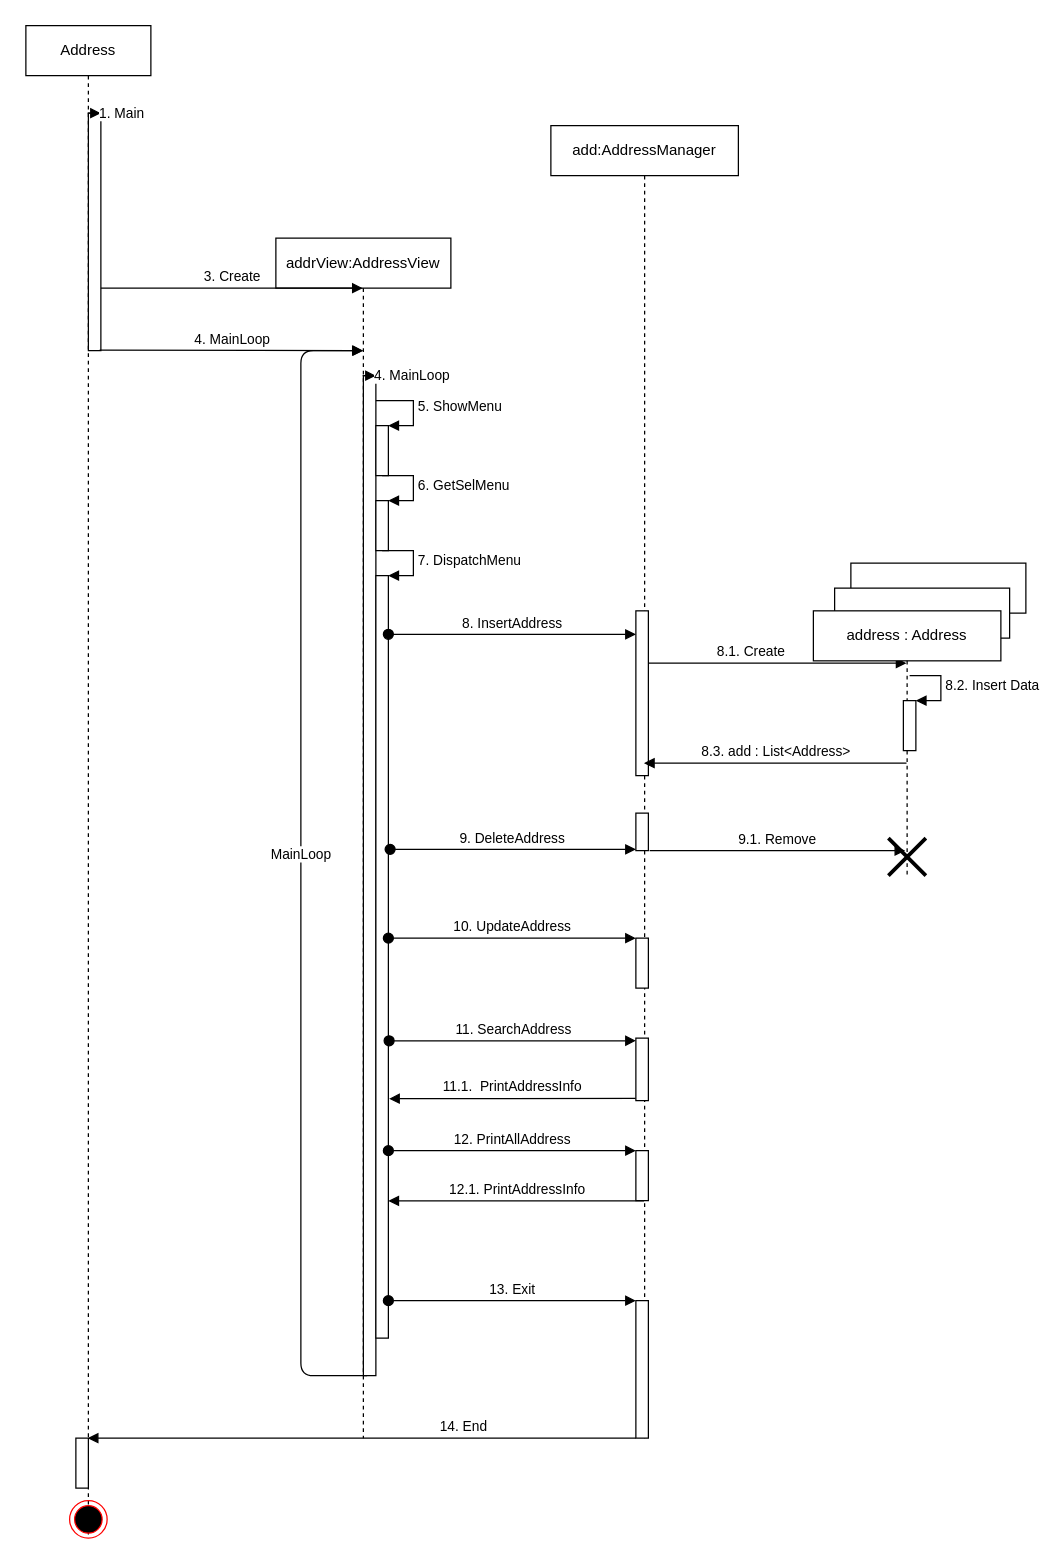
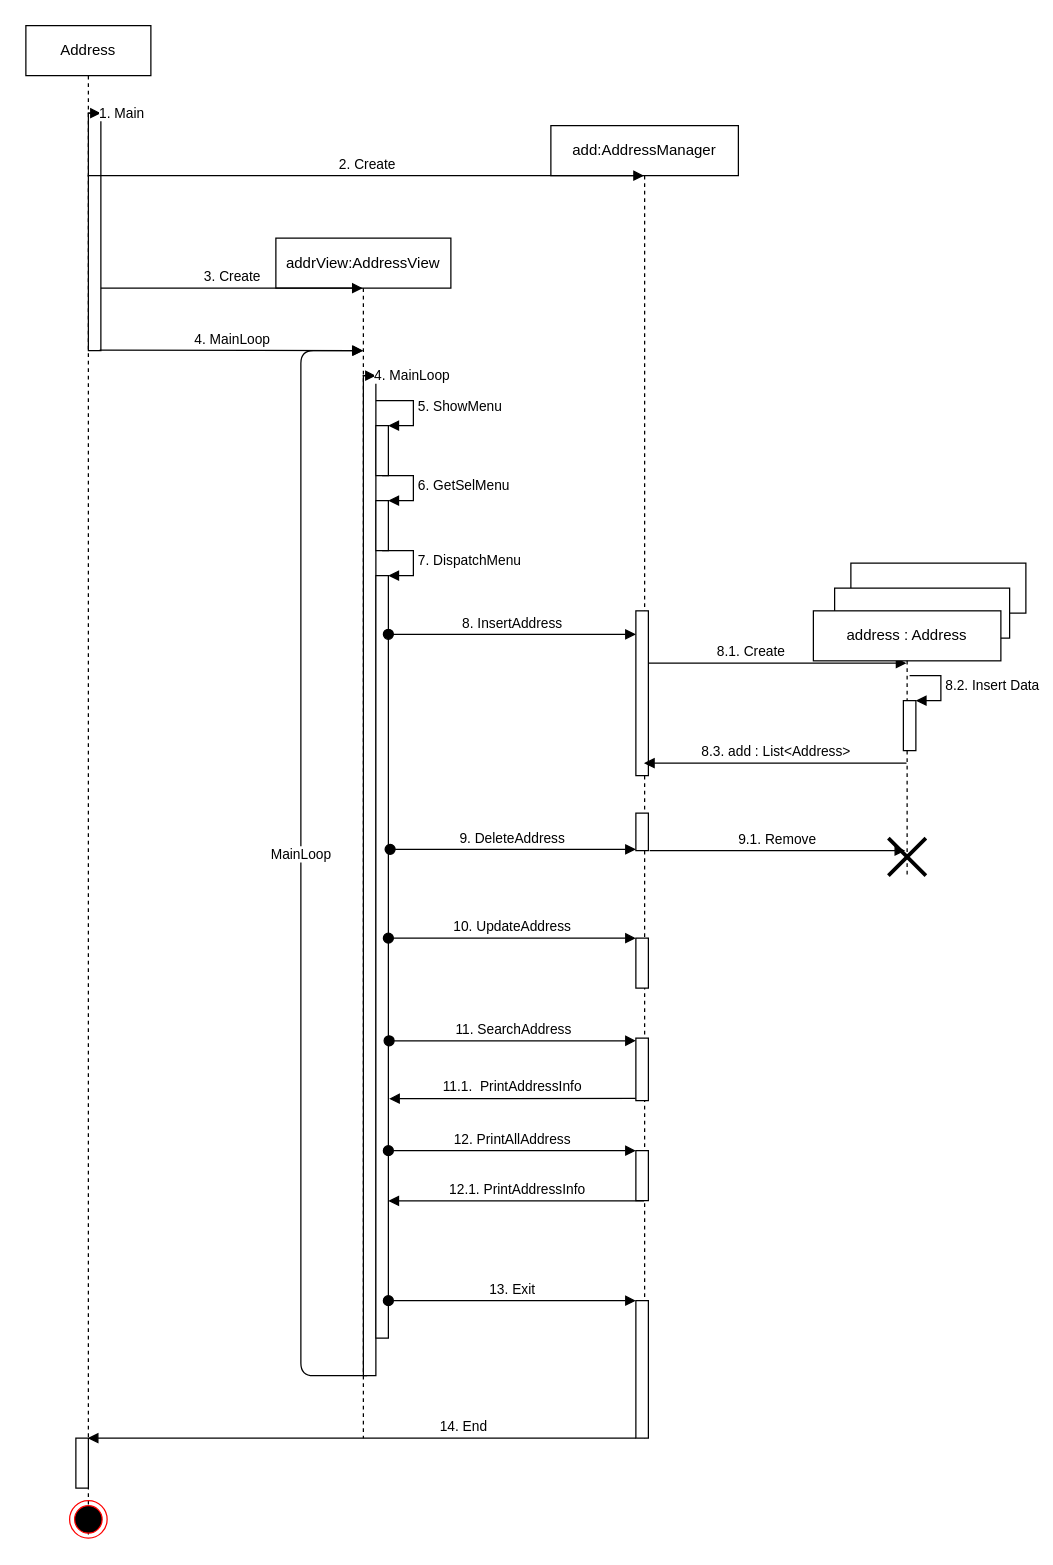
  <mxCell id="0" />
  <mxCell id="1" parent="0" />
  <mxCell id="2" value="" style="html=1;" parent="1" vertex="1"><mxGeometry x="680" y="450" width="140" height="40" as="geometry" /></mxCell>
  <mxCell id="3" value="" style="html=1;" parent="1" vertex="1"><mxGeometry x="667" y="470" width="140" height="40" as="geometry" /></mxCell>
  <mxCell id="4" value="Address" style="shape=umlLifeline;perimeter=lifelinePerimeter;whiteSpace=wrap;html=1;container=1;collapsible=0;recursiveResize=0;outlineConnect=0;" parent="1" vertex="1"><mxGeometry x="20" y="20" width="100" height="1210" as="geometry" /></mxCell>
  <mxCell id="5" value="" style="html=1;points=[];perimeter=orthogonalPerimeter;" parent="4" vertex="1"><mxGeometry x="50" y="70" width="10" height="190" as="geometry" /></mxCell>
  <mxCell id="6" value="1. Main" style="edgeStyle=orthogonalEdgeStyle;html=1;align=left;spacingLeft=2;endArrow=block;rounded=0;entryX=1;entryY=0;" parent="4" source="4" target="5" edge="1"><mxGeometry relative="1" as="geometry"><mxPoint x="55" y="50" as="sourcePoint" /><Array as="points"><mxPoint x="80" y="50" /><mxPoint x="80" y="70" /></Array></mxGeometry></mxCell>
  <mxCell id="7" value="" style="ellipse;html=1;shape=endState;fillColor=#000000;strokeColor=#ff0000;" parent="4" vertex="1"><mxGeometry x="35" y="1180" width="30" height="30" as="geometry" /></mxCell>
  <mxCell id="8" value="add:AddressManager" style="shape=umlLifeline;perimeter=lifelinePerimeter;whiteSpace=wrap;html=1;container=1;collapsible=0;recursiveResize=0;outlineConnect=0;" parent="1" vertex="1"><mxGeometry x="440" y="100" width="150" height="1050" as="geometry" /></mxCell>
  <mxCell id="9" value="" style="html=1;points=[];perimeter=orthogonalPerimeter;" parent="8" vertex="1"><mxGeometry x="68" y="388.17" width="10" height="131.83" as="geometry" /></mxCell>
  <mxCell id="10" value="" style="html=1;points=[];perimeter=orthogonalPerimeter;" parent="8" vertex="1"><mxGeometry x="68" y="550" width="10" height="30" as="geometry" /></mxCell>
  <mxCell id="11" value="" style="html=1;points=[];perimeter=orthogonalPerimeter;" parent="8" vertex="1"><mxGeometry x="68" y="650" width="10" height="40" as="geometry" /></mxCell>
  <mxCell id="12" value="" style="html=1;points=[];perimeter=orthogonalPerimeter;" parent="8" vertex="1"><mxGeometry x="68" y="730" width="10" height="50" as="geometry" /></mxCell>
  <mxCell id="13" value="" style="html=1;points=[];perimeter=orthogonalPerimeter;" parent="8" vertex="1"><mxGeometry x="68" y="820" width="10" height="40" as="geometry" /></mxCell>
  <mxCell id="14" value="" style="html=1;points=[];perimeter=orthogonalPerimeter;" parent="8" vertex="1"><mxGeometry x="68" y="940" width="10" height="110" as="geometry" /></mxCell>
+ <mxCell id="15" value="2. Create" style="html=1;verticalAlign=bottom;endArrow=block;" parent="1" source="4" target="8" edge="1"><mxGeometry width="80" relative="1" as="geometry"><mxPoint x="160" y="80" as="sourcePoint" /><mxPoint x="240" y="80" as="targetPoint" /><Array as="points"><mxPoint x="190" y="140" /><mxPoint x="250" y="140" /></Array></mxGeometry></mxCell>
  <mxCell id="16" value="addrView:AddressView" style="shape=umlLifeline;perimeter=lifelinePerimeter;whiteSpace=wrap;html=1;container=1;collapsible=0;recursiveResize=0;outlineConnect=0;" parent="1" vertex="1"><mxGeometry x="220" y="190" width="140" height="960" as="geometry" /></mxCell>
  <mxCell id="17" value="3. Create" style="html=1;verticalAlign=bottom;endArrow=block;" parent="1" source="5" target="16" edge="1"><mxGeometry width="80" relative="1" as="geometry"><mxPoint x="220" y="280" as="sourcePoint" /><mxPoint x="300" y="280" as="targetPoint" /><Array as="points"><mxPoint x="90" y="230" /><mxPoint x="210" y="230" /></Array></mxGeometry></mxCell>
  <mxCell id="18" value="4. MainLoop" style="html=1;verticalAlign=bottom;endArrow=block;exitX=0.9;exitY=0.998;exitDx=0;exitDy=0;exitPerimeter=0;" parent="1" source="5" edge="1"><mxGeometry width="80" relative="1" as="geometry"><mxPoint x="220" y="280" as="sourcePoint" /><mxPoint x="290" y="280" as="targetPoint" /></mxGeometry></mxCell>
  <mxCell id="19" value="" style="html=1;points=[];perimeter=orthogonalPerimeter;" parent="1" vertex="1"><mxGeometry x="290" y="300" width="10" height="800" as="geometry" /></mxCell>
  <mxCell id="20" value="4. MainLoop" style="edgeStyle=orthogonalEdgeStyle;html=1;align=left;spacingLeft=2;endArrow=block;rounded=0;entryX=1;entryY=0;" parent="1" source="16" target="19" edge="1"><mxGeometry relative="1" as="geometry"><mxPoint x="295" y="280" as="sourcePoint" /><Array as="points"><mxPoint x="320" y="280" /><mxPoint x="320" y="300" /></Array></mxGeometry></mxCell>
  <mxCell id="21" value="" style="html=1;points=[];perimeter=orthogonalPerimeter;" parent="1" vertex="1"><mxGeometry x="300" y="340" width="10" height="40" as="geometry" /></mxCell>
  <mxCell id="22" value="5. ShowMenu" style="edgeStyle=orthogonalEdgeStyle;html=1;align=left;spacingLeft=2;endArrow=block;rounded=0;entryX=1;entryY=0;" parent="1" target="21" edge="1"><mxGeometry relative="1" as="geometry"><mxPoint x="300" y="320" as="sourcePoint" /><Array as="points"><mxPoint x="330" y="320" /><mxPoint x="330" y="340" /></Array></mxGeometry></mxCell>
  <mxCell id="23" value="" style="html=1;points=[];perimeter=orthogonalPerimeter;" parent="1" vertex="1"><mxGeometry x="300" y="400" width="10" height="40" as="geometry" /></mxCell>
  <mxCell id="24" value="6. GetSelMenu" style="edgeStyle=orthogonalEdgeStyle;html=1;align=left;spacingLeft=2;endArrow=block;rounded=0;entryX=1;entryY=0;" parent="1" target="23" edge="1"><mxGeometry relative="1" as="geometry"><mxPoint x="305" y="380" as="sourcePoint" /><Array as="points"><mxPoint x="330" y="380" /></Array></mxGeometry></mxCell>
  <mxCell id="25" value="" style="html=1;points=[];perimeter=orthogonalPerimeter;" parent="1" vertex="1"><mxGeometry x="300" y="460" width="10" height="610" as="geometry" /></mxCell>
  <mxCell id="26" value="7. DispatchMenu" style="edgeStyle=orthogonalEdgeStyle;html=1;align=left;spacingLeft=2;endArrow=block;rounded=0;entryX=1;entryY=0;" parent="1" target="25" edge="1"><mxGeometry relative="1" as="geometry"><mxPoint x="305" y="440" as="sourcePoint" /><Array as="points"><mxPoint x="330" y="440" /></Array></mxGeometry></mxCell>
  <mxCell id="27" value="8. InsertAddress" style="html=1;verticalAlign=bottom;startArrow=oval;endArrow=block;startSize=8;exitX=1;exitY=0.077;exitDx=0;exitDy=0;exitPerimeter=0;" parent="1" source="25" target="9" edge="1"><mxGeometry relative="1" as="geometry"><mxPoint x="430" y="460" as="sourcePoint" /></mxGeometry></mxCell>
  <mxCell id="28" value="8.1. Create" style="html=1;verticalAlign=bottom;endArrow=block;" parent="1" source="9" target="32" edge="1"><mxGeometry x="-0.206" width="80" relative="1" as="geometry"><mxPoint x="580" y="540" as="sourcePoint" /><mxPoint x="660" y="540" as="targetPoint" /><Array as="points"><mxPoint x="550" y="530" /><mxPoint x="640" y="530" /></Array><mxPoint as="offset" /></mxGeometry></mxCell>
  <mxCell id="29" value="8.3. add : List&amp;lt;Address&amp;gt;" style="html=1;verticalAlign=bottom;endArrow=block;" parent="1" source="32" target="8" edge="1"><mxGeometry width="80" relative="1" as="geometry"><mxPoint x="600" y="610" as="sourcePoint" /><mxPoint x="680" y="610" as="targetPoint" /><Array as="points"><mxPoint x="670" y="610" /></Array></mxGeometry></mxCell>
  <mxCell id="30" value="9. DeleteAddress" style="html=1;verticalAlign=bottom;startArrow=oval;endArrow=block;startSize=8;exitX=1.14;exitY=0.359;exitDx=0;exitDy=0;exitPerimeter=0;" parent="1" source="25" target="10" edge="1"><mxGeometry relative="1" as="geometry"><mxPoint x="448" y="650" as="sourcePoint" /></mxGeometry></mxCell>
  <mxCell id="31" value="9.1. Remove" style="html=1;verticalAlign=bottom;endArrow=block;" parent="1" edge="1"><mxGeometry width="80" relative="1" as="geometry"><mxPoint x="519" y="680" as="sourcePoint" /><mxPoint x="723.5" y="680" as="targetPoint" /></mxGeometry></mxCell>
  <mxCell id="32" value="address : Address" style="shape=umlLifeline;perimeter=lifelinePerimeter;whiteSpace=wrap;html=1;container=1;collapsible=0;recursiveResize=0;outlineConnect=0;" parent="1" vertex="1"><mxGeometry x="650" y="488.17" width="150" height="211.83" as="geometry" /></mxCell>
  <mxCell id="33" value="" style="shape=umlDestroy;whiteSpace=wrap;html=1;strokeWidth=3;" parent="32" vertex="1"><mxGeometry x="60" y="181.83" width="30" height="30" as="geometry" /></mxCell>
  <mxCell id="34" value="" style="html=1;points=[];perimeter=orthogonalPerimeter;" parent="1" vertex="1"><mxGeometry x="722" y="560" width="10" height="40" as="geometry" /></mxCell>
  <mxCell id="35" value="8.2. Insert Data" style="edgeStyle=orthogonalEdgeStyle;html=1;align=left;spacingLeft=2;endArrow=block;rounded=0;entryX=1;entryY=0;" parent="1" target="34" edge="1"><mxGeometry relative="1" as="geometry"><mxPoint x="727" y="540" as="sourcePoint" /><Array as="points"><mxPoint x="752" y="540" /></Array></mxGeometry></mxCell>
  <mxCell id="36" value="10. UpdateAddress" style="html=1;verticalAlign=bottom;startArrow=oval;endArrow=block;startSize=8;" parent="1" target="11" edge="1"><mxGeometry relative="1" as="geometry"><mxPoint x="310" y="750" as="sourcePoint" /><Array as="points"><mxPoint x="310" y="750" /></Array></mxGeometry></mxCell>
  <mxCell id="37" value="11. SearchAddress" style="html=1;verticalAlign=bottom;startArrow=oval;endArrow=block;startSize=8;exitX=1.06;exitY=0.61;exitDx=0;exitDy=0;exitPerimeter=0;" parent="1" source="25" target="12" edge="1"><mxGeometry relative="1" as="geometry"><mxPoint x="288" y="830" as="sourcePoint" /></mxGeometry></mxCell>
  <mxCell id="38" value="11.1.&amp;nbsp; PrintAddressInfo" style="html=1;verticalAlign=bottom;endArrow=block;exitX=-0.02;exitY=0.964;exitDx=0;exitDy=0;exitPerimeter=0;entryX=1.06;entryY=0.686;entryDx=0;entryDy=0;entryPerimeter=0;" parent="1" source="12" target="25" edge="1"><mxGeometry width="80" relative="1" as="geometry"><mxPoint x="530" y="870" as="sourcePoint" /><mxPoint x="610" y="870" as="targetPoint" /></mxGeometry></mxCell>
  <mxCell id="39" value="12. PrintAllAddress" style="html=1;verticalAlign=bottom;startArrow=oval;endArrow=block;startSize=8;" parent="1" target="13" edge="1"><mxGeometry relative="1" as="geometry"><mxPoint x="310" y="920" as="sourcePoint" /></mxGeometry></mxCell>
  <mxCell id="40" value="12.1. PrintAddressInfo" style="html=1;verticalAlign=bottom;endArrow=block;entryX=1;entryY=0.82;entryDx=0;entryDy=0;entryPerimeter=0;" parent="1" source="8" target="25" edge="1"><mxGeometry width="80" relative="1" as="geometry"><mxPoint x="430" y="950" as="sourcePoint" /><mxPoint x="510" y="950" as="targetPoint" /></mxGeometry></mxCell>
  <mxCell id="41" value="13. Exit" style="html=1;verticalAlign=bottom;startArrow=oval;endArrow=block;startSize=8;" parent="1" target="14" edge="1"><mxGeometry relative="1" as="geometry"><mxPoint x="310" y="1040" as="sourcePoint" /></mxGeometry></mxCell>
  <mxCell id="42" value="MainLoop" style="html=1;verticalAlign=bottom;endArrow=block;exitX=0.3;exitY=1;exitDx=0;exitDy=0;exitPerimeter=0;" parent="1" source="19" target="16" edge="1"><mxGeometry width="80" relative="1" as="geometry"><mxPoint x="440" y="1070" as="sourcePoint" /><mxPoint x="210" y="940" as="targetPoint" /><Array as="points"><mxPoint x="240" y="1100" /><mxPoint x="240" y="280" /></Array></mxGeometry></mxCell>
  <mxCell id="43" value="14. End" style="html=1;verticalAlign=bottom;endArrow=block;" parent="1" source="14" target="4" edge="1"><mxGeometry x="-0.096" y="-60" width="80" relative="1" as="geometry"><mxPoint x="260" y="1160" as="sourcePoint" /><mxPoint x="340" y="1160" as="targetPoint" /><Array as="points"><mxPoint x="310" y="1150" /></Array><mxPoint x="60" y="60" as="offset" /></mxGeometry></mxCell>
  <mxCell id="44" value="" style="html=1;points=[];perimeter=orthogonalPerimeter;" parent="1" vertex="1"><mxGeometry x="60" y="1150" width="10" height="40" as="geometry" /></mxCell>
